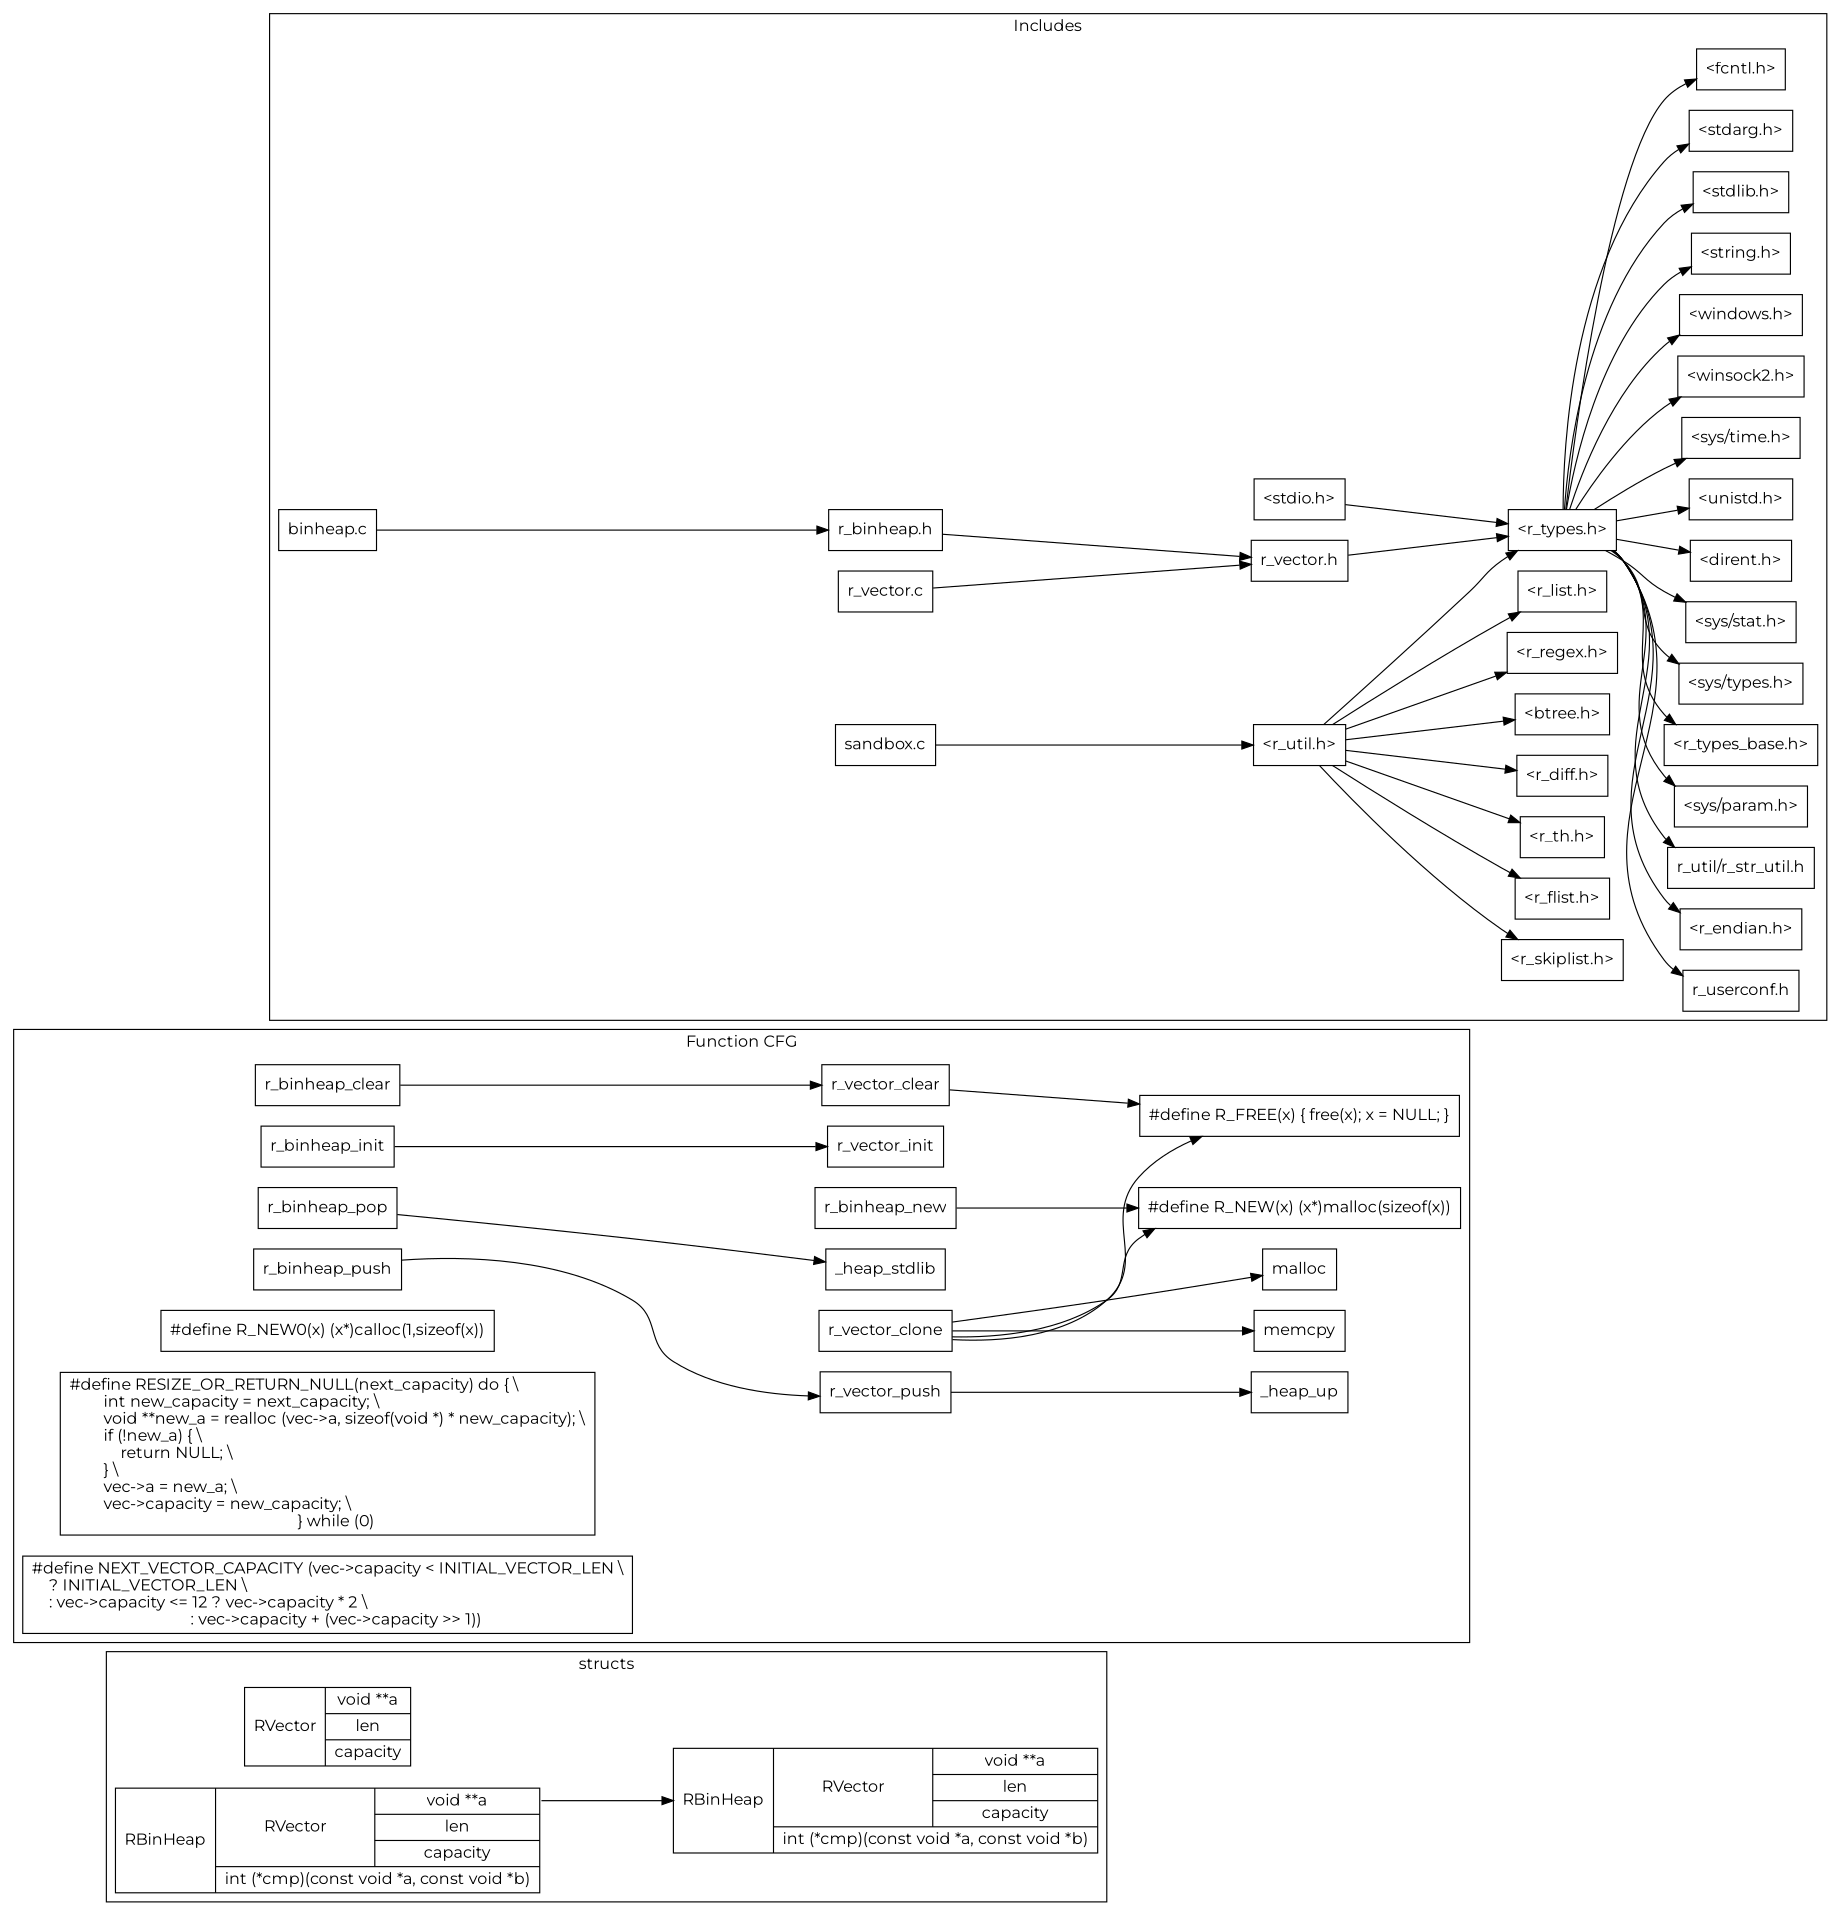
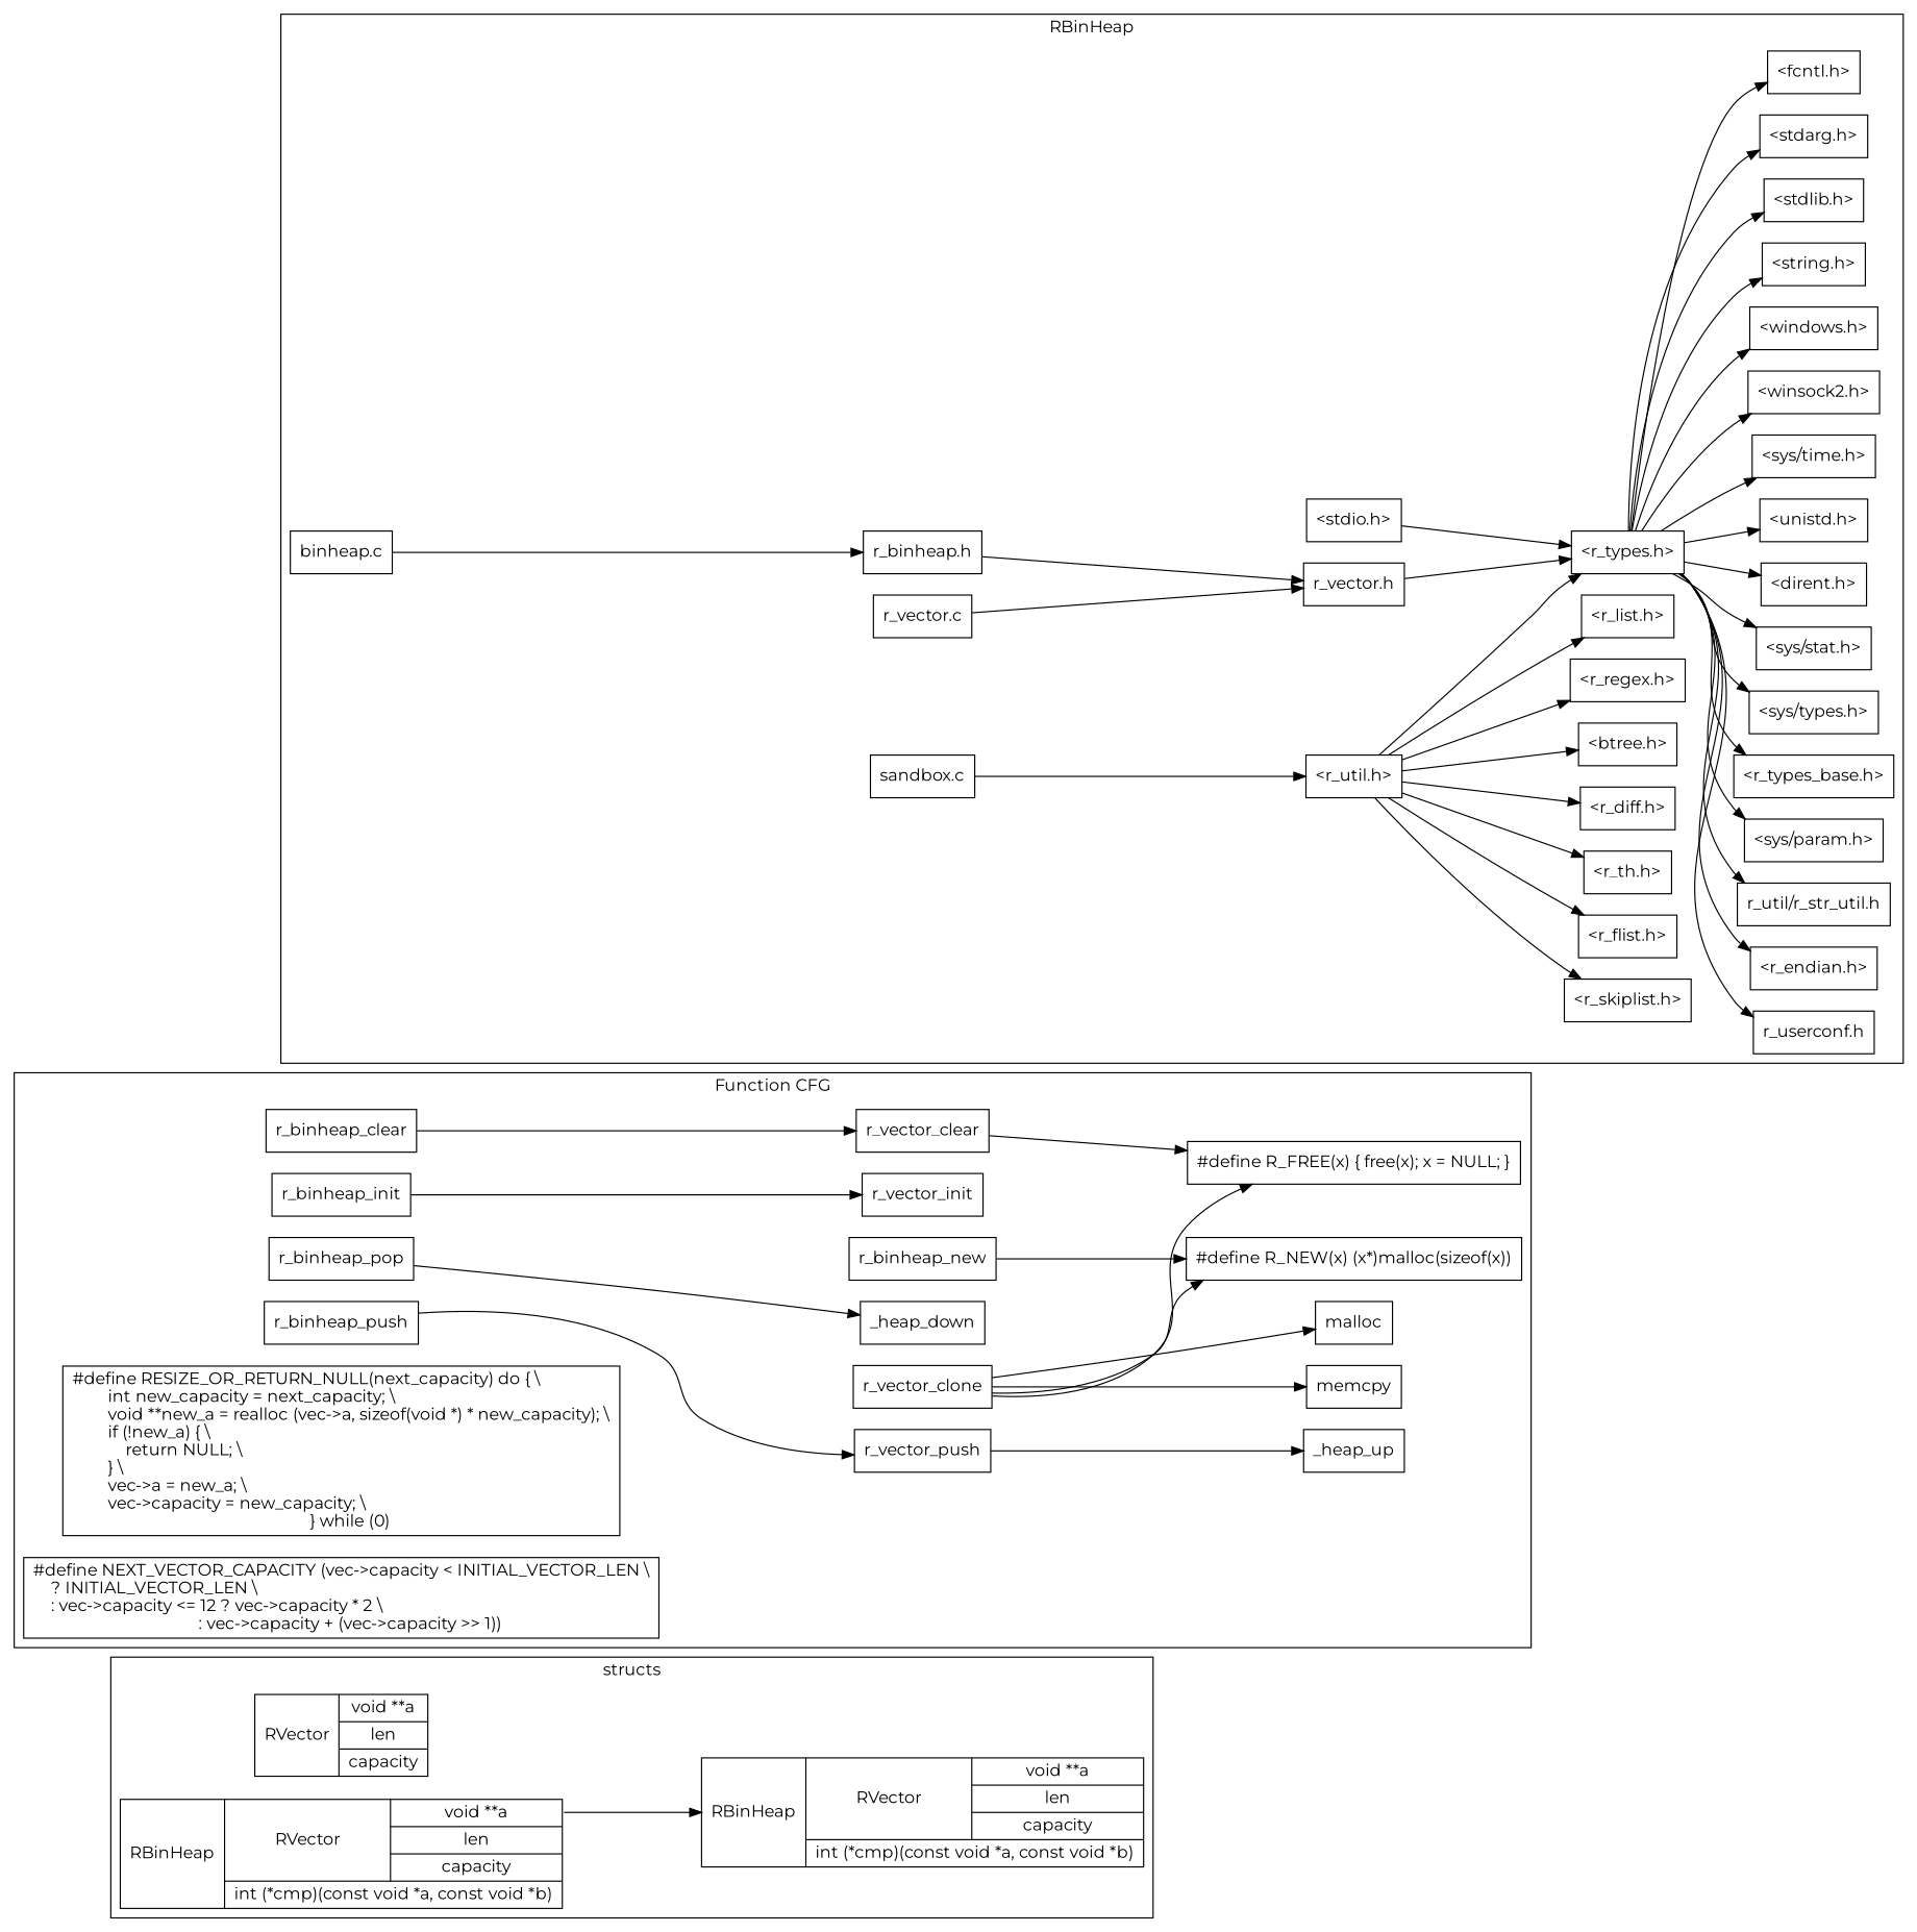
  digraph {
    fontname=Montserrat
    rankdir=LR
    node [fontname=Montserrat shape=box]
    edge [fontname=Montserrat]
    n1 [label="{<RVector> RVector | {<a> void **a | <len> len | <capacity> capacity}}" shape=record]
    n2 [label="{<RBinHeap> RBinHeap | {{<RVector> RVector | {<a> void **a | <len> len | <capacity> capacity}} | <cmp> int (*cmp)(const void *a, const void *b)}}" shape=record]
    n3 [label="{<RBinHeap> RBinHeap | {{<RVector> RVector | {<a> void **a | <len> len | <capacity> capacity}} | <cmp> int (*cmp)(const void *a, const void *b)}}" shape=record]
    n4 [label="#define R_NEW(x) (x*)malloc(sizeof(x))"]
    r_binheap_clear
    r_vector_clear
    n7 [label="#define R_FREE(x) { free(x); x = NULL; }"]
    r_binheap_init
    r_vector_init
    r_binheap_new
    r_binheap_pop
-   _heap_down [label=_heap_stdlib]
+   _heap_down
    r_binheap_push
    r_vector_push
    _heap_up
-   n16 [label="#define R_NEW0(x) (x*)calloc(1,sizeof(x))"]
    n17 [label="#define RESIZE_OR_RETURN_NULL(next_capacity) do { \\\l        int new_capacity = next_capacity; \\\l        void **new_a = realloc (vec-&gt;a, sizeof(void *) * new_capacity); \\\l        if (!new_a) { \\\l            return NULL; \\\l        } \\\l        vec-&gt;a = new_a; \\\l        vec-&gt;capacity = new_capacity; \\\l    } while (0)"]
    n18 [label="#define NEXT_VECTOR_CAPACITY (vec-&gt;capacity &lt; INITIAL_VECTOR_LEN \\\l    ? INITIAL_VECTOR_LEN \\\l    : vec-&gt;capacity &lt;= 12 ? vec-&gt;capacity * 2 \\\l    : vec-&gt;capacity + (vec-&gt;capacity &gt;&gt; 1))"]
    r_vector_clone
    malloc
    memcpy
    "binheap.c"
    "r_binheap.h"
    "r_vector.h"
    "&lt;r_types.h&gt;"
    "r_userconf.h"
    "&lt;r_endian.h&gt;"
    "r_util/r_str_util.h"
    "&lt;sys/param.h&gt;"
    "&lt;r_types_base.h&gt;"
    "&lt;sys/types.h&gt;"
    "&lt;sys/stat.h&gt;"
    "&lt;dirent.h&gt;"
    "&lt;unistd.h&gt;"
    "&lt;sys/time.h&gt;"
    "&lt;winsock2.h&gt;"
    "&lt;windows.h&gt;"
    "&lt;stdio.h&gt;"
    "&lt;string.h&gt;"
    "&lt;stdlib.h&gt;"
    "&lt;stdarg.h&gt;"
    "&lt;fcntl.h&gt;"
    "r_vector.c"
    "sandbox.c"
    "&lt;r_util.h&gt;"
    "&lt;r_diff.h&gt;"
    "&lt;btree.h&gt;"
    "&lt;r_regex.h&gt;"
    "&lt;r_list.h&gt;"
    "&lt;r_skiplist.h&gt;"
    "&lt;r_flist.h&gt;"
    "&lt;r_th.h&gt;"
    subgraph cluster_1 {
      label=structs
      n1
      n2
      n3
    }
    subgraph cluster_2 {
      label="Function CFG"
      n4
      r_binheap_clear
      r_vector_clear
      n7
      r_binheap_init
      r_vector_init
      r_binheap_new
      r_binheap_pop
      _heap_down
      r_binheap_push
      r_vector_push
      _heap_up
-     n16
      n17
      n18
      r_vector_clone
      malloc
      memcpy
    }
    subgraph cluster_3 {
-     label=Includes
+     label=RBinHeap
      "binheap.c"
      "r_binheap.h"
      "r_vector.h"
      "&lt;r_types.h&gt;"
      "r_userconf.h"
      "&lt;r_endian.h&gt;"
      "r_util/r_str_util.h"
      "&lt;sys/param.h&gt;"
      "&lt;r_types_base.h&gt;"
      "&lt;sys/types.h&gt;"
      "&lt;sys/stat.h&gt;"
      "&lt;dirent.h&gt;"
      "&lt;unistd.h&gt;"
      "&lt;sys/time.h&gt;"
      "&lt;winsock2.h&gt;"
      "&lt;windows.h&gt;"
      "&lt;stdio.h&gt;"
      "&lt;string.h&gt;"
      "&lt;stdlib.h&gt;"
      "&lt;stdarg.h&gt;"
      "&lt;fcntl.h&gt;"
      "r_vector.c"
      "sandbox.c"
      "&lt;r_util.h&gt;"
      "&lt;r_diff.h&gt;"
      "&lt;btree.h&gt;"
      "&lt;r_regex.h&gt;"
      "&lt;r_list.h&gt;"
      "&lt;r_skiplist.h&gt;"
      "&lt;r_flist.h&gt;"
      "&lt;r_th.h&gt;"
    }
    n2 -> n3 [headport=RBinHeap tailport=a]
    r_binheap_clear -> r_vector_clear
    r_vector_clear -> n7
    r_binheap_init -> r_vector_init
    r_binheap_new -> n4
    r_binheap_pop -> _heap_down
    r_binheap_push -> r_vector_push
    r_vector_push -> _heap_up
    r_vector_clone -> n4
    r_vector_clone -> n7
    r_vector_clone -> malloc
    r_vector_clone -> memcpy
    "binheap.c" -> "r_binheap.h"
    "r_binheap.h" -> "r_vector.h"
    "r_vector.h" -> "&lt;r_types.h&gt;"
    "&lt;r_types.h&gt;" -> "r_userconf.h"
    "&lt;r_types.h&gt;" -> "&lt;r_endian.h&gt;"
    "&lt;r_types.h&gt;" -> "r_util/r_str_util.h"
    "&lt;r_types.h&gt;" -> "&lt;sys/param.h&gt;"
    "&lt;r_types.h&gt;" -> "&lt;r_types_base.h&gt;"
    "&lt;r_types.h&gt;" -> "&lt;sys/types.h&gt;"
    "&lt;r_types.h&gt;" -> "&lt;sys/stat.h&gt;"
    "&lt;r_types.h&gt;" -> "&lt;dirent.h&gt;"
    "&lt;r_types.h&gt;" -> "&lt;unistd.h&gt;"
    "&lt;r_types.h&gt;" -> "&lt;sys/time.h&gt;"
    "&lt;r_types.h&gt;" -> "&lt;winsock2.h&gt;"
    "&lt;r_types.h&gt;" -> "&lt;windows.h&gt;"
    "&lt;r_types.h&gt;" -> "&lt;string.h&gt;"
    "&lt;r_types.h&gt;" -> "&lt;stdlib.h&gt;"
    "&lt;r_types.h&gt;" -> "&lt;stdarg.h&gt;"
    "&lt;r_types.h&gt;" -> "&lt;fcntl.h&gt;"
    "&lt;stdio.h&gt;" -> "&lt;r_types.h&gt;"
    "r_vector.c" -> "r_vector.h"
    "sandbox.c" -> "&lt;r_util.h&gt;"
    "&lt;r_util.h&gt;" -> "&lt;r_types.h&gt;"
    "&lt;r_util.h&gt;" -> "&lt;r_diff.h&gt;"
    "&lt;r_util.h&gt;" -> "&lt;btree.h&gt;"
    "&lt;r_util.h&gt;" -> "&lt;r_regex.h&gt;"
    "&lt;r_util.h&gt;" -> "&lt;r_list.h&gt;"
    "&lt;r_util.h&gt;" -> "&lt;r_skiplist.h&gt;"
    "&lt;r_util.h&gt;" -> "&lt;r_flist.h&gt;"
    "&lt;r_util.h&gt;" -> "&lt;r_th.h&gt;"
  }
